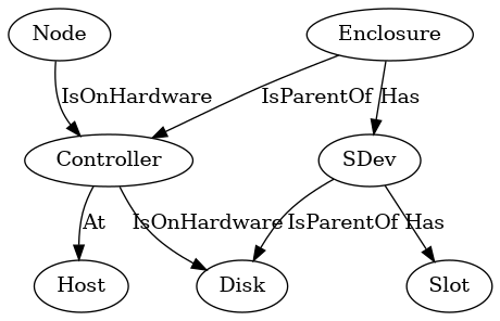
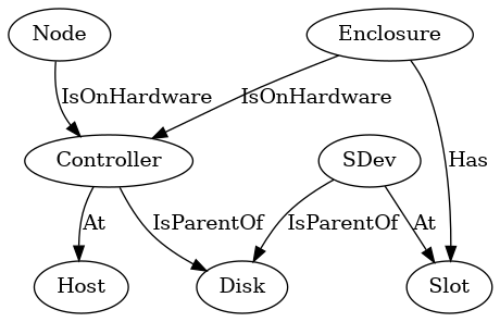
  digraph {
    splines=true
    node [shape=ellipse]
    SDev
    Disk
    Slot
    Enclosure
    Controller
    Host
    n7 [label="Node"]
    SDev -> Disk [label=IsParentOf]
-   SDev -> Slot [label=Has]
-   Enclosure -> SDev [label=Has]
-   Enclosure -> Controller [label=IsParentOf]
-   Controller -> Disk [label=IsOnHardware]
+   SDev -> Slot [label=At]
+   Enclosure -> Slot [label=Has]
+   Enclosure -> Controller [label=IsOnHardware]
+   Controller -> Disk [label=IsParentOf]
    Controller -> Host [label=At]
    n7 -> Controller [label=IsOnHardware]
  }
